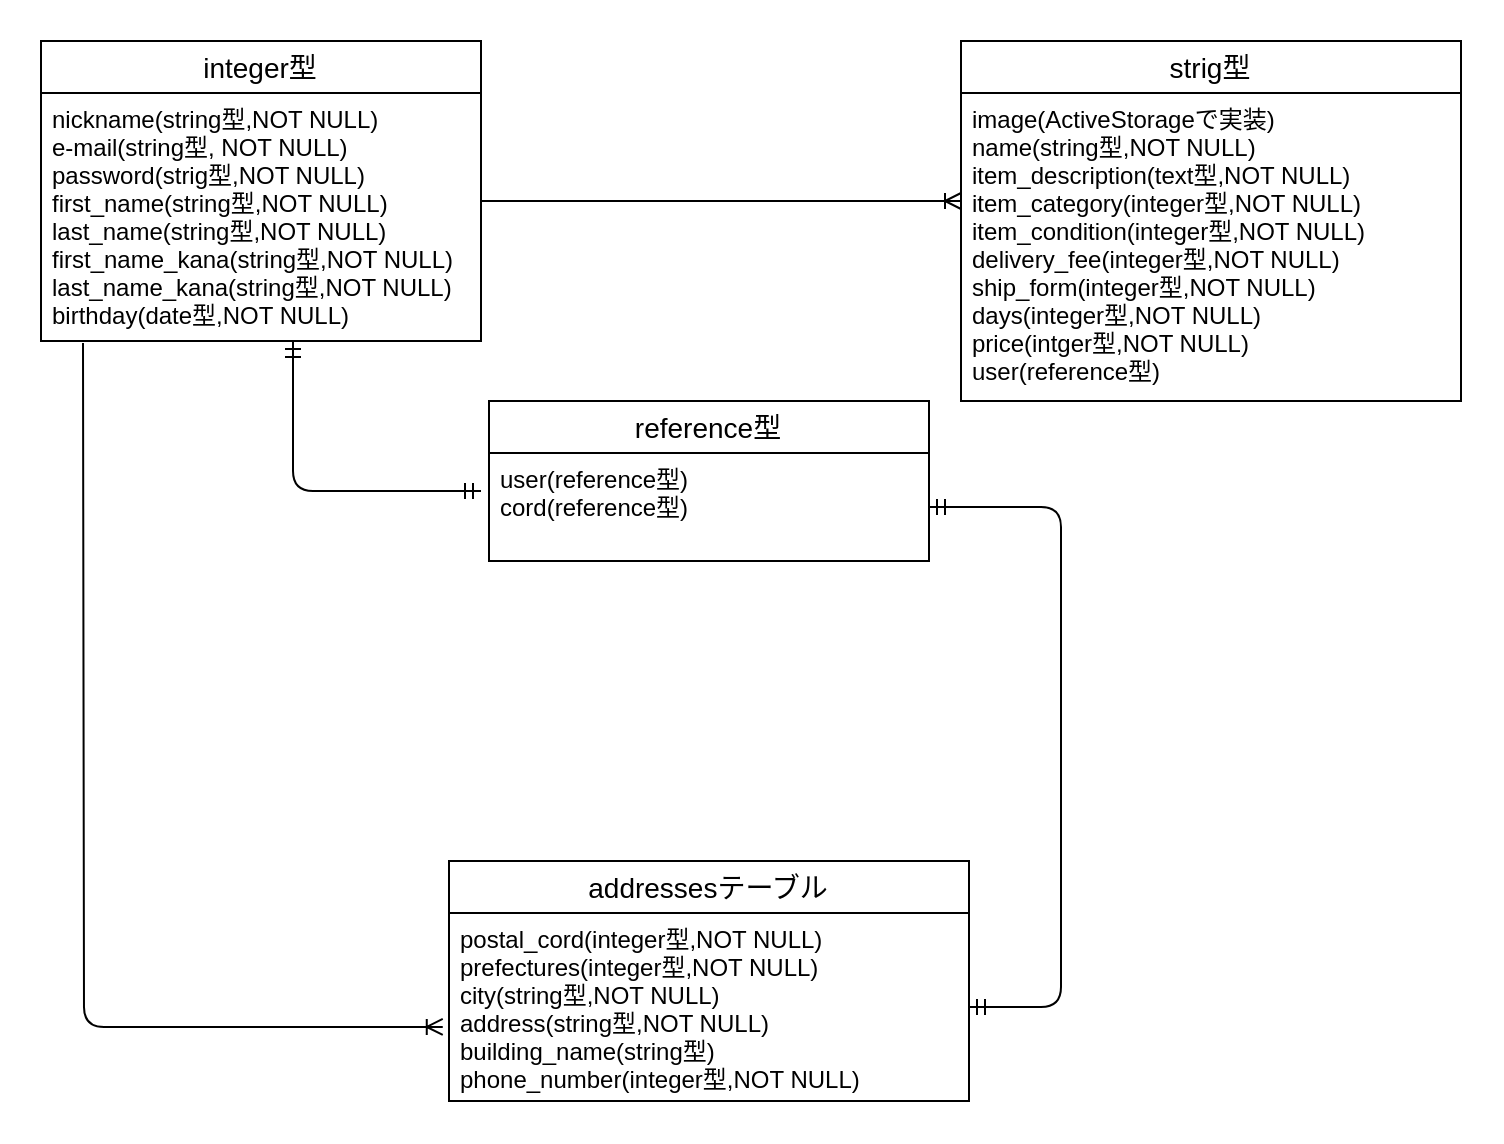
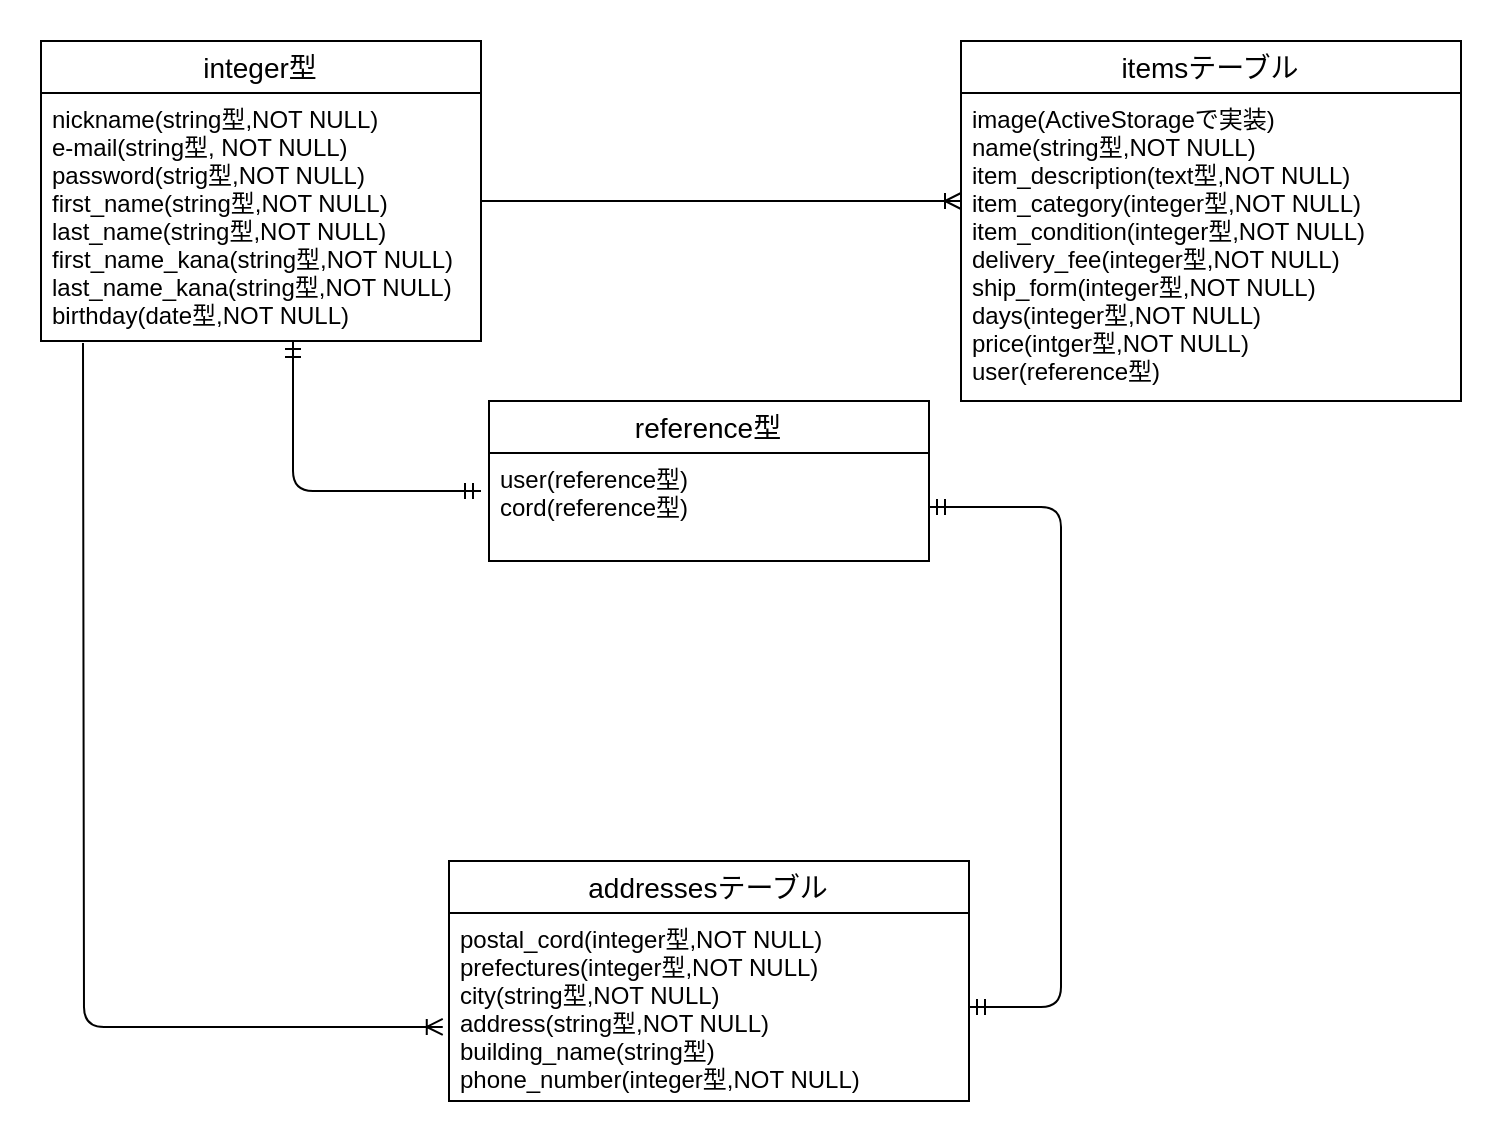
  <mxCell id="0" />
  <mxCell id="1" parent="0" />
- <mxCell id="2" value="strig型" style="swimlane;fontStyle=0;childLayout=stackLayout;horizontal=1;startSize=26;horizontalStack=0;resizeParent=1;resizeParentMax=0;resizeLast=0;collapsible=1;marginBottom=0;align=center;fontSize=14;rounded=0;sketch=0;" vertex="1" parent="1"><mxGeometry x="480" y="20" width="250" height="180" as="geometry" /></mxCell>
+ <mxCell id="2" value="itemsテーブル" style="swimlane;fontStyle=0;childLayout=stackLayout;horizontal=1;startSize=26;horizontalStack=0;resizeParent=1;resizeParentMax=0;resizeLast=0;collapsible=1;marginBottom=0;align=center;fontSize=14;rounded=0;sketch=0;" vertex="1" parent="1"><mxGeometry x="480" y="20" width="250" height="180" as="geometry" /></mxCell>
  <mxCell id="3" value="" style="edgeStyle=entityRelationEdgeStyle;fontSize=12;html=1;endArrow=ERoneToMany;" edge="1" parent="2"><mxGeometry width="100" height="100" relative="1" as="geometry"><mxPoint x="-240" y="80" as="sourcePoint" /><mxPoint y="80" as="targetPoint" /></mxGeometry></mxCell>
  <mxCell id="4" value="image(ActiveStorageで実装)&#10;name(string型,NOT NULL)&#10;item_description(text型,NOT NULL)&#10;item_category(integer型,NOT NULL)&#10;item_condition(integer型,NOT NULL)&#10;delivery_fee(integer型,NOT NULL)&#10;ship_form(integer型,NOT NULL)&#10;days(integer型,NOT NULL)&#10;price(intger型,NOT NULL)&#10;user(reference型)&#10;&#10;&#10;&#10;&#10;&#10;" style="text;strokeColor=none;fillColor=none;spacingLeft=4;spacingRight=4;overflow=hidden;rotatable=0;points=[[0,0.5],[1,0.5]];portConstraint=eastwest;fontSize=12;" vertex="1" parent="2"><mxGeometry y="26" width="250" height="154" as="geometry" /></mxCell>
  <mxCell id="5" value="" style="edgeStyle=orthogonalEdgeStyle;fontSize=12;html=1;endArrow=ERoneToMany;entryX=-0.012;entryY=0.606;entryDx=0;entryDy=0;entryPerimeter=0;elbow=vertical;" edge="1" parent="1" target="11"><mxGeometry width="100" height="100" relative="1" as="geometry"><mxPoint x="41" y="171" as="sourcePoint" /><mxPoint x="0" y="350" as="targetPoint" /></mxGeometry></mxCell>
  <mxCell id="6" value="reference型" style="swimlane;fontStyle=0;childLayout=stackLayout;horizontal=1;startSize=26;horizontalStack=0;resizeParent=1;resizeParentMax=0;resizeLast=0;collapsible=1;marginBottom=0;align=center;fontSize=14;rounded=0;sketch=0;" vertex="1" parent="1"><mxGeometry x="244" y="200" width="220" height="80" as="geometry" /></mxCell>
  <mxCell id="7" value="user(reference型)&#10;cord(reference型)" style="text;strokeColor=none;fillColor=none;spacingLeft=4;spacingRight=4;overflow=hidden;rotatable=0;points=[[0,0.5],[1,0.5]];portConstraint=eastwest;fontSize=12;" vertex="1" parent="6"><mxGeometry y="26" width="220" height="54" as="geometry" /></mxCell>
  <mxCell id="8" value="integer型" style="swimlane;fontStyle=0;childLayout=stackLayout;horizontal=1;startSize=26;horizontalStack=0;resizeParent=1;resizeParentMax=0;resizeLast=0;collapsible=1;marginBottom=0;align=center;fontSize=14;rounded=0;sketch=0;" vertex="1" parent="1"><mxGeometry x="20" y="20" width="220" height="150" as="geometry" /></mxCell>
  <mxCell id="9" value="nickname(string型,NOT NULL)&#10;e-mail(string型, NOT NULL)&#10;password(strig型,NOT NULL)&#10;first_name(string型,NOT NULL)&#10;last_name(string型,NOT NULL)&#10;first_name_kana(string型,NOT NULL)&#10;last_name_kana(string型,NOT NULL)&#10;birthday(date型,NOT NULL)" style="text;strokeColor=none;fillColor=none;spacingLeft=4;spacingRight=4;overflow=hidden;rotatable=0;points=[[0,0.5],[1,0.5]];portConstraint=eastwest;fontSize=12;" vertex="1" parent="8"><mxGeometry y="26" width="220" height="124" as="geometry" /></mxCell>
  <mxCell id="10" value="addressesテーブル" style="swimlane;fontStyle=0;childLayout=stackLayout;horizontal=1;startSize=26;horizontalStack=0;resizeParent=1;resizeParentMax=0;resizeLast=0;collapsible=1;marginBottom=0;align=center;fontSize=14;rounded=0;sketch=0;" vertex="1" parent="1"><mxGeometry x="224" y="430" width="260" height="120" as="geometry" /></mxCell>
  <mxCell id="11" value="postal_cord(integer型,NOT NULL)&#10;prefectures(integer型,NOT NULL)&#10;city(string型,NOT NULL)&#10;address(string型,NOT NULL)&#10;building_name(string型)&#10;phone_number(integer型,NOT NULL)&#10;&#10;" style="text;strokeColor=none;fillColor=none;spacingLeft=4;spacingRight=4;overflow=hidden;rotatable=0;points=[[0,0.5],[1,0.5]];portConstraint=eastwest;fontSize=12;" vertex="1" parent="10"><mxGeometry y="26" width="260" height="94" as="geometry" /></mxCell>
  <mxCell id="12" value="" style="edgeStyle=orthogonalEdgeStyle;fontSize=12;html=1;endArrow=ERmandOne;startArrow=ERmandOne;exitX=1;exitY=0.5;exitDx=0;exitDy=0;" edge="1" parent="1" source="7" target="11"><mxGeometry width="100" height="100" relative="1" as="geometry"><mxPoint x="390" y="270" as="sourcePoint" /><mxPoint x="490" y="170" as="targetPoint" /><Array as="points"><mxPoint x="530" y="253" /><mxPoint x="530" y="503" /></Array></mxGeometry></mxCell>
  <mxCell id="13" value="" style="edgeStyle=orthogonalEdgeStyle;fontSize=12;html=1;endArrow=ERmandOne;startArrow=ERmandOne;" edge="1" parent="1"><mxGeometry width="100" height="100" relative="1" as="geometry"><mxPoint x="240" y="245" as="sourcePoint" /><mxPoint x="146" y="170" as="targetPoint" /><Array as="points"><mxPoint x="146" y="245" /></Array></mxGeometry></mxCell>
